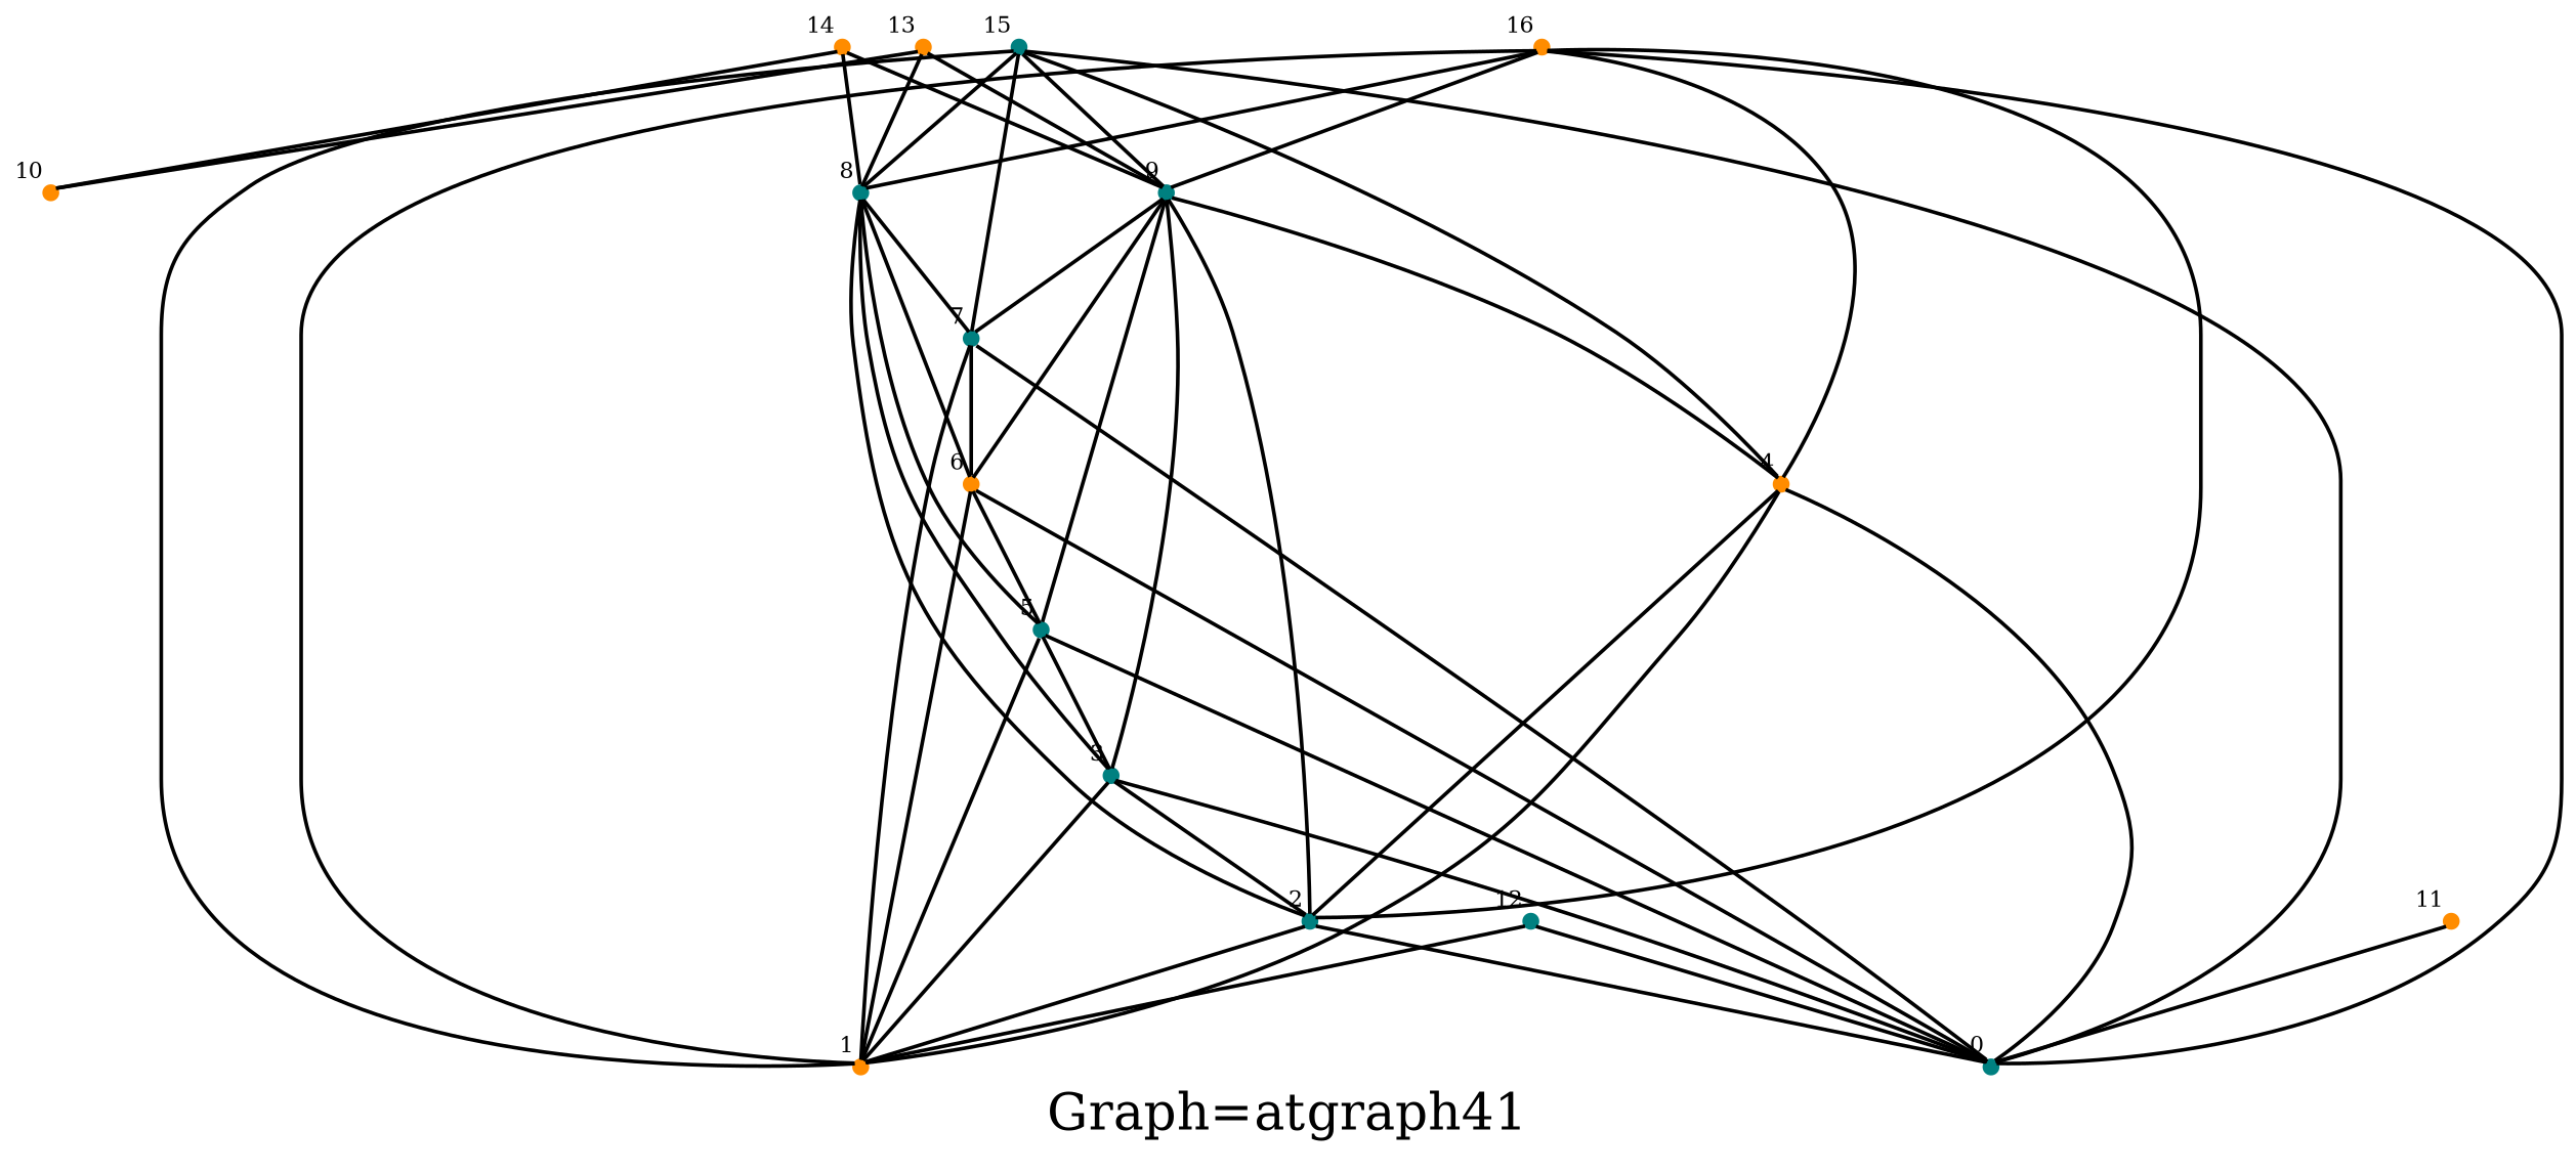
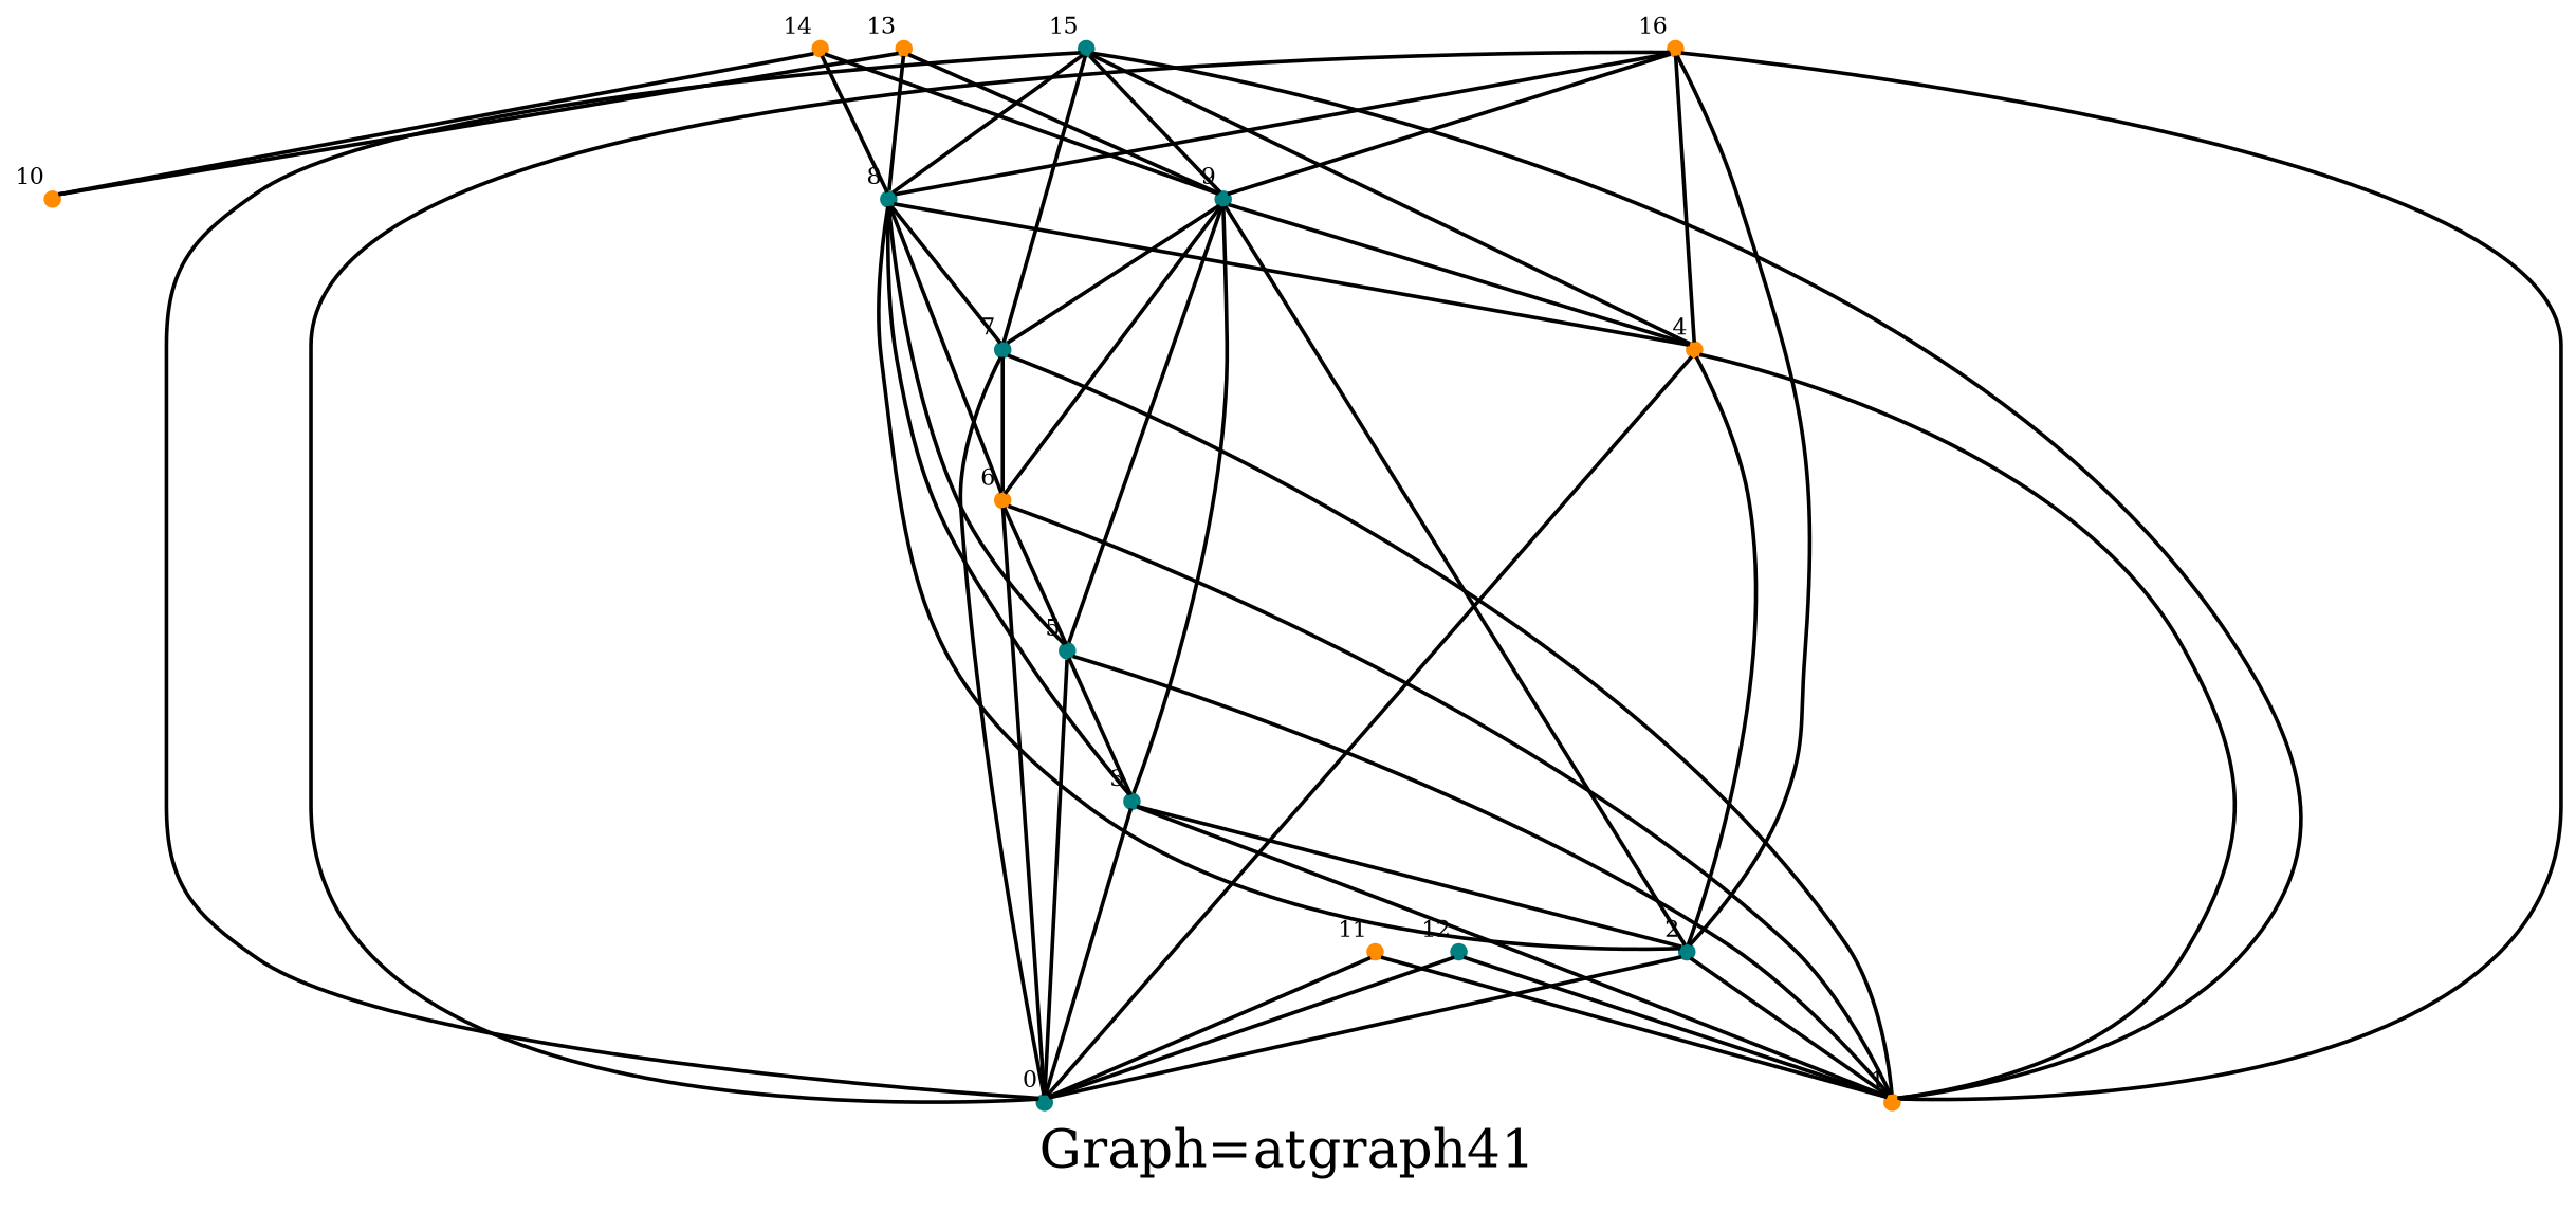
  graph {
    label="Graph=atgraph41"
    labelloc=bottom
    node [fontsize=6 shape=point color=teal]
    0 [xlabel=0]
    1 [xlabel=1 color=darkorange]
    2 [xlabel=2]
    3 [xlabel=3]
    4 [xlabel=4 color=darkorange]
    5 [xlabel=5]
    6 [xlabel=6 color=darkorange]
    7 [xlabel=7]
    8 [xlabel=8]
    9 [xlabel=9]
    10 [xlabel=10 color=darkorange]
    11 [xlabel=11 color=darkorange]
    12 [xlabel=12]
    13 [xlabel=13 color=darkorange]
    14 [xlabel=14 color=darkorange]
    15 [xlabel=15]
    16 [xlabel=16 color=darkorange]
    2 -- 0
    2 -- 1
    3 -- 0
    3 -- 1
    3 -- 2
    4 -- 0
    4 -- 1
    4 -- 2
    5 -- 0
    5 -- 1
    5 -- 3
    6 -- 0
    6 -- 1
    6 -- 5
    7 -- 0
    7 -- 1
    7 -- 6
    8 -- 2
    8 -- 3
+   8 -- 4
    8 -- 5
    8 -- 6
    8 -- 7
    9 -- 2
    9 -- 3
    9 -- 4
    9 -- 5
    9 -- 6
    9 -- 7
    11 -- 0
+   11 -- 1
    12 -- 0
    12 -- 1
    13 -- 8
    13 -- 9
    13 -- 10
    14 -- 8
    14 -- 9
    14 -- 10
    15 -- 0
    15 -- 1
    15 -- 4
    15 -- 7
    15 -- 8
    15 -- 9
    16 -- 0
    16 -- 1
    16 -- 2
    16 -- 4
    16 -- 8
    16 -- 9
  }
